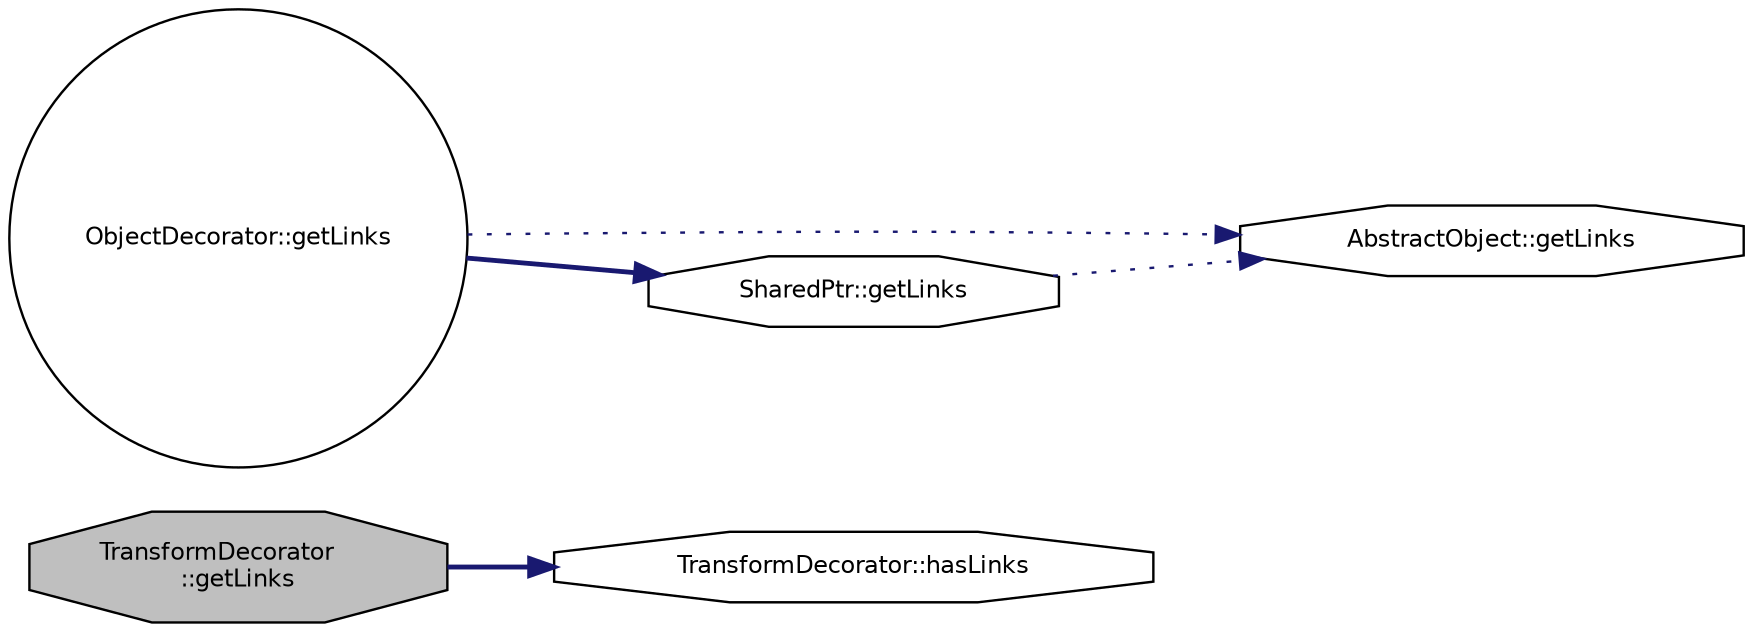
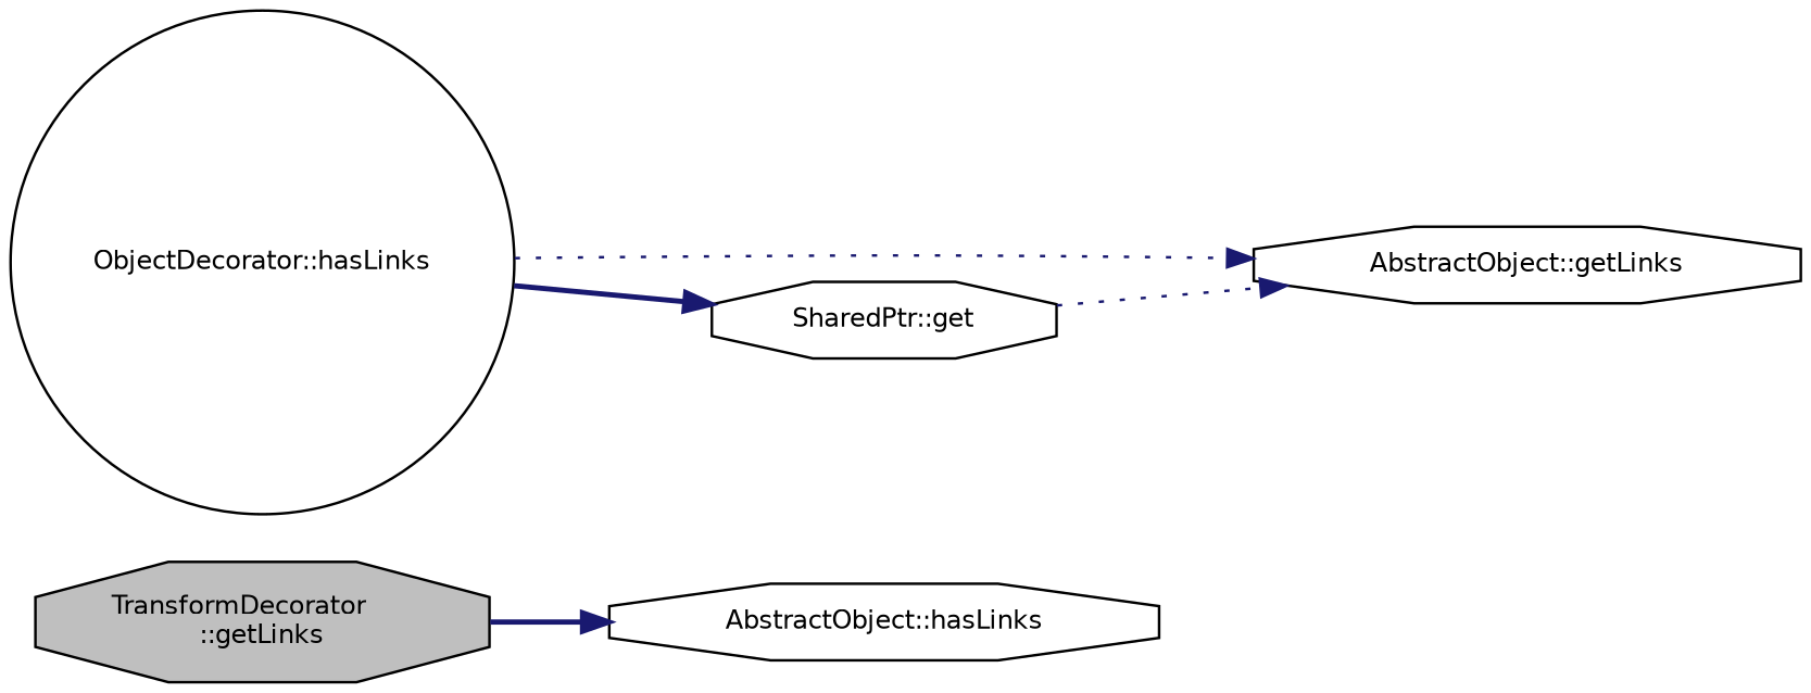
  digraph {
    rankdir=LR
    node [color=black fillcolor=white fontname=Helvetica fontsize=10 shape=octagon style=filled]
    edge [color=midnightblue fontname=Helvetica fontsize=10 labelfontname=Helvetica labelfontsize=10 style=bold]
    n1 [fillcolor=grey75 fontcolor=black height=0.2 label="TransformDecorator\l::getLinks" width=0.4]
-   n2 [height=0.2 label="TransformDecorator::hasLinks" width=0.4]
-   n3 [height=0.2 label="ObjectDecorator::getLinks" shape=circle width=0.4]
+   n2 [height=0.2 label="AbstractObject::hasLinks" width=0.4]
+   n3 [height=0.2 label="ObjectDecorator::hasLinks" shape=circle width=0.4]
    n4 [height=0.2 label="AbstractObject::getLinks" width=0.4]
-   n5 [height=0.2 label="SharedPtr::getLinks" width=0.4]
+   n5 [height=0.2 label="SharedPtr::get" width=0.4]
    n1 -> n2
    n3 -> n4 [style=dotted]
    n3 -> n5
    n5 -> n4 [style=dotted]
  }
